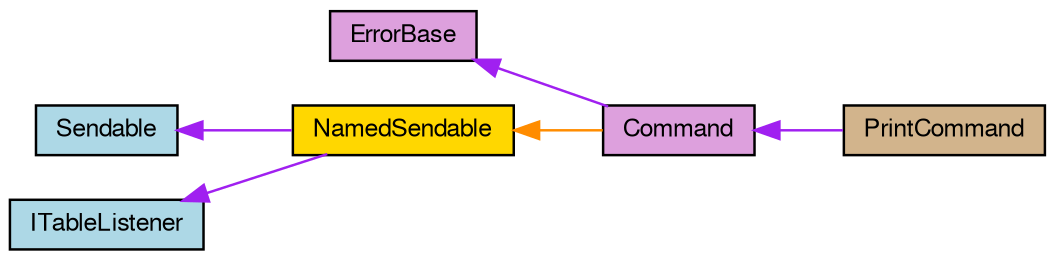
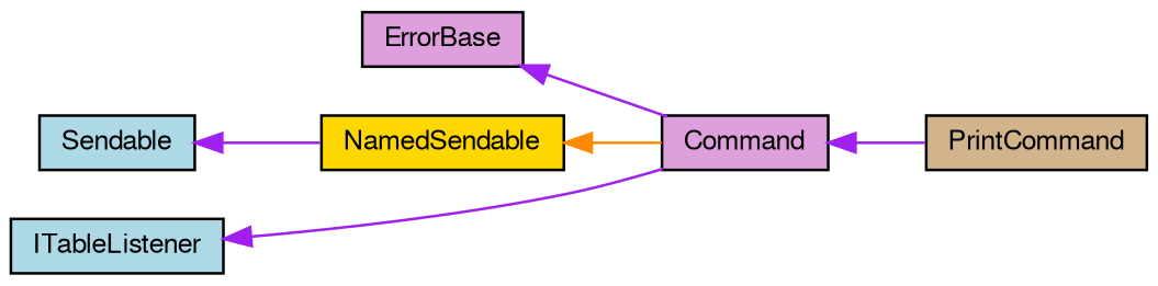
  digraph {
    rankdir=LR
    node [color=black fillcolor=plum fontname=FreeSans fontsize=10 shape=record style=filled]
    edge [color=purple dir=back fontname=FreeSans fontsize=10 labelfontname=FreeSans labelfontsize=10 style=solid]
    n1 [fillcolor=tan fontcolor=black height=0.2 label=PrintCommand width=0.4]
    n2 [height=0.2 label=Command width=0.4]
    n3 [height=0.2 label=ErrorBase width=0.4]
    n4 [fillcolor=gold height=0.2 label=NamedSendable width=0.4]
    n5 [fillcolor=lightblue height=0.2 label=Sendable width=0.4]
    n6 [fillcolor=lightblue height=0.2 label=ITableListener width=0.4]
    n2 -> n1
    n3 -> n2
    n4 -> n2 [color=darkorange]
    n5 -> n4
-   n6 -> n4
+   n6 -> n2
  }
